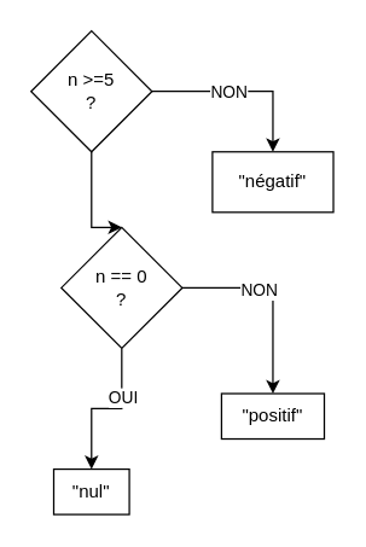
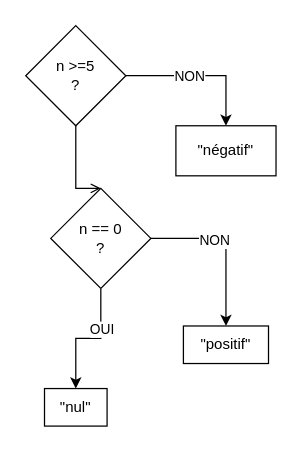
  <mxCell id="0" />
  <mxCell id="1" parent="0" />
  <mxCell id="2" style="edgeStyle=orthogonalEdgeStyle;rounded=0;orthogonalLoop=1;jettySize=auto;html=1;entryX=0.5;entryY=0;entryDx=0;entryDy=0;" edge="1" parent="1" source="5" target="6"><mxGeometry relative="1" as="geometry"><mxPoint x="160" y="210" as="targetPoint" /></mxGeometry></mxCell>
  <mxCell id="3" value="NON" style="edgeLabel;html=1;align=center;verticalAlign=middle;resizable=0;points=[];" vertex="1" connectable="0" parent="2"><mxGeometry x="-0.173" relative="1" as="geometry"><mxPoint as="offset" /></mxGeometry></mxCell>
- <mxCell id="4" value="" style="edgeStyle=orthogonalEdgeStyle;rounded=0;orthogonalLoop=1;jettySize=auto;html=1;exitX=0.5;exitY=1;exitDx=0;exitDy=0;entryX=0.5;entryY=0;entryDx=0;entryDy=0;" edge="1" parent="1" source="5" target="11"><mxGeometry relative="1" as="geometry"><mxPoint x="-60.034" y="150.034" as="sourcePoint" /><mxPoint x="-70" y="250" as="targetPoint" /><Array as="points"><mxPoint x="60" y="140" /><mxPoint x="60" y="140" /></Array></mxGeometry></mxCell>
+ <mxCell id="4" value="" style="edgeStyle=orthogonalEdgeStyle;rounded=0;orthogonalLoop=1;jettySize=auto;html=1;exitX=0.5;exitY=1;exitDx=0;exitDy=0;entryX=0.5;entryY=0;entryDx=0;entryDy=0;endArrow=open;" edge="1" parent="1" source="5" target="11"><mxGeometry relative="1" as="geometry"><mxPoint x="-60.034" y="150.034" as="sourcePoint" /><mxPoint x="-70" y="250" as="targetPoint" /><Array as="points"><mxPoint x="60" y="140" /><mxPoint x="60" y="140" /></Array></mxGeometry></mxCell>
  <mxCell id="5" value="n &amp;gt;=5&lt;br&gt;?" style="rhombus;whiteSpace=wrap;html=1;" vertex="1" parent="1"><mxGeometry x="20" y="20" width="80" height="80" as="geometry" /></mxCell>
  <mxCell id="6" value="&quot;négatif&quot;" style="rounded=0;whiteSpace=wrap;html=1;" vertex="1" parent="1"><mxGeometry x="140" y="100" width="80" height="40" as="geometry" /></mxCell>
  <mxCell id="7" style="edgeStyle=orthogonalEdgeStyle;rounded=0;orthogonalLoop=1;jettySize=auto;html=1;entryX=0.5;entryY=0;entryDx=0;entryDy=0;" edge="1" parent="1" source="11" target="12"><mxGeometry relative="1" as="geometry"><mxPoint x="440" y="90" as="targetPoint" /></mxGeometry></mxCell>
  <mxCell id="8" value="OUI" style="edgeLabel;html=1;align=center;verticalAlign=middle;resizable=0;points=[];" vertex="1" connectable="0" parent="7"><mxGeometry x="-0.358" relative="1" as="geometry"><mxPoint as="offset" /></mxGeometry></mxCell>
  <mxCell id="9" value="" style="edgeStyle=orthogonalEdgeStyle;rounded=0;orthogonalLoop=1;jettySize=auto;html=1;" edge="1" parent="1" source="11" target="13"><mxGeometry relative="1" as="geometry" /></mxCell>
  <mxCell id="10" value="NON" style="edgeLabel;html=1;align=center;verticalAlign=middle;resizable=0;points=[];" vertex="1" connectable="0" parent="9"><mxGeometry x="-0.227" y="-1" relative="1" as="geometry"><mxPoint as="offset" /></mxGeometry></mxCell>
  <mxCell id="11" value="n == 0&lt;br&gt;?" style="rhombus;whiteSpace=wrap;html=1;" vertex="1" parent="1"><mxGeometry x="40" y="150" width="80" height="80" as="geometry" /></mxCell>
  <mxCell id="12" value="&quot;nul&quot;" style="rounded=0;whiteSpace=wrap;html=1;" vertex="1" parent="1"><mxGeometry x="35" y="310" width="50" height="30" as="geometry" /></mxCell>
  <mxCell id="13" value="&quot;positif&quot;" style="whiteSpace=wrap;html=1;" vertex="1" parent="1"><mxGeometry x="146" y="260" width="68" height="30" as="geometry" /></mxCell>
